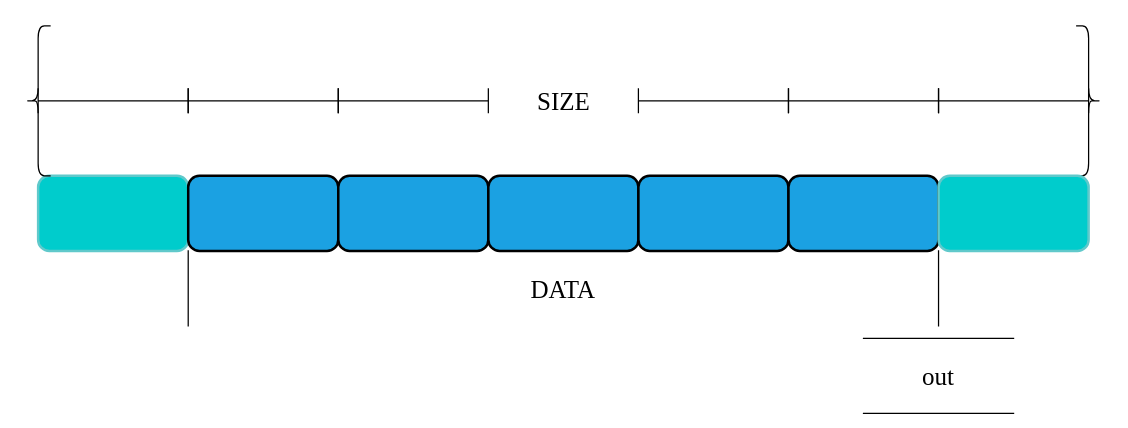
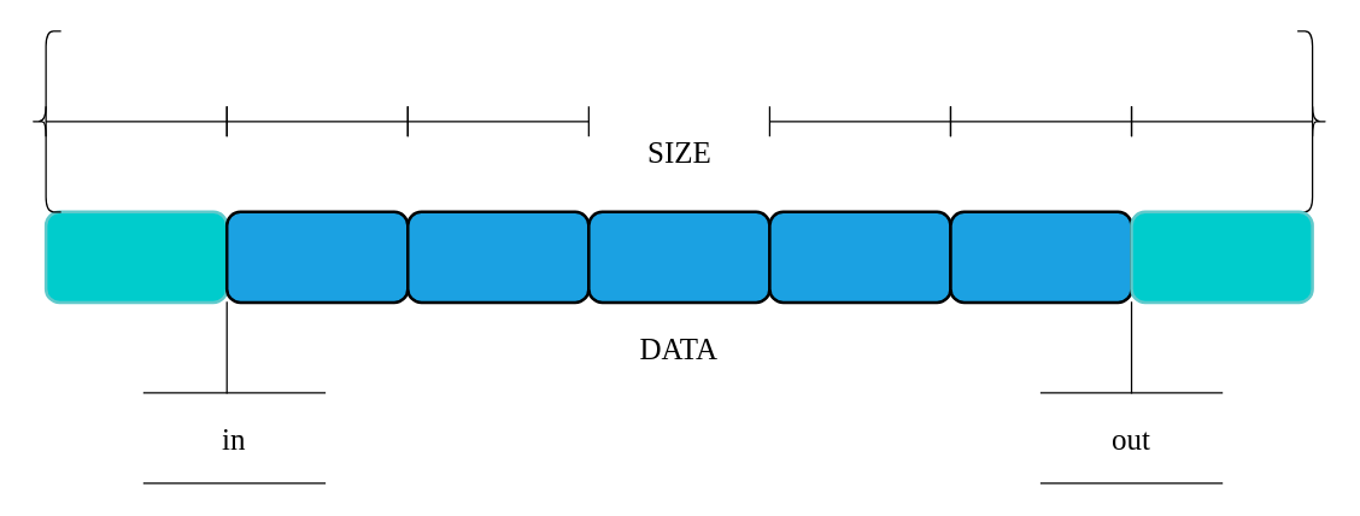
  <mxCell id="0" />
  <mxCell id="1" parent="0" />
+ <mxCell id="2" value="in" style="shape=partialRectangle;whiteSpace=wrap;html=1;left=0;right=0;fillColor=none;hachureGap=4;jiggle=2;curveFitting=1;fontFamily=Architects Daughter;fontSource=https%3A%2F%2Ffonts.googleapis.com%2Fcss%3Ffamily%3DArchitects%2BDaughter;fontSize=20;rounded=1;" parent="1" vertex="1"><mxGeometry x="95" y="260" width="120" height="60" as="geometry" /></mxCell>
  <mxCell id="3" value="" style="shape=crossbar;whiteSpace=wrap;html=1;rounded=1;hachureGap=4;jiggle=2;curveFitting=1;fontFamily=Architects Daughter;fontSource=https%3A%2F%2Ffonts.googleapis.com%2Fcss%3Ffamily%3DArchitects%2BDaughter;fontSize=20;" parent="1" vertex="1"><mxGeometry x="30" y="70" width="120" height="20" as="geometry" /></mxCell>
  <mxCell id="4" value="" style="shape=crossbar;whiteSpace=wrap;html=1;rounded=1;hachureGap=4;jiggle=2;curveFitting=1;fontFamily=Architects Daughter;fontSource=https%3A%2F%2Ffonts.googleapis.com%2Fcss%3Ffamily%3DArchitects%2BDaughter;fontSize=20;" parent="1" vertex="1"><mxGeometry x="150" y="70" width="120" height="20" as="geometry" /></mxCell>
  <mxCell id="5" value="" style="shape=crossbar;whiteSpace=wrap;html=1;rounded=1;hachureGap=4;jiggle=2;curveFitting=1;fontFamily=Architects Daughter;fontSource=https%3A%2F%2Ffonts.googleapis.com%2Fcss%3Ffamily%3DArchitects%2BDaughter;fontSize=20;" parent="1" vertex="1"><mxGeometry x="510" y="70" width="120" height="20" as="geometry" /></mxCell>
  <mxCell id="6" value="" style="rounded=1;whiteSpace=wrap;html=1;strokeWidth=2;fillWeight=4;hachureGap=8;hachureAngle=45;fillColor=#00CCCC;jiggle=2;curveFitting=1;fontFamily=Architects Daughter;fontSource=https%3A%2F%2Ffonts.googleapis.com%2Fcss%3Ffamily%3DArchitects%2BDaughter;fontSize=20;strokeColor=#60c9cb;" parent="1" vertex="1"><mxGeometry x="30" y="140" width="120" height="60" as="geometry" /></mxCell>
  <mxCell id="7" value="" style="rounded=1;whiteSpace=wrap;html=1;strokeWidth=2;fillWeight=4;hachureGap=8;hachureAngle=45;fillColor=#1ba1e2;jiggle=2;curveFitting=1;fontFamily=Architects Daughter;fontSource=https%3A%2F%2Ffonts.googleapis.com%2Fcss%3Ffamily%3DArchitects%2BDaughter;fontSize=20;" parent="1" vertex="1"><mxGeometry x="150" y="140" width="120" height="60" as="geometry" /></mxCell>
  <mxCell id="8" value="" style="rounded=1;whiteSpace=wrap;html=1;strokeWidth=2;fillWeight=4;hachureGap=8;hachureAngle=45;fillColor=#1ba1e2;jiggle=2;curveFitting=1;fontFamily=Architects Daughter;fontSource=https%3A%2F%2Ffonts.googleapis.com%2Fcss%3Ffamily%3DArchitects%2BDaughter;fontSize=20;" parent="1" vertex="1"><mxGeometry x="270" y="140" width="120" height="60" as="geometry" /></mxCell>
  <mxCell id="9" value="" style="rounded=1;whiteSpace=wrap;html=1;strokeWidth=2;fillWeight=4;hachureGap=8;hachureAngle=45;fillColor=#1ba1e2;jiggle=2;curveFitting=1;fontFamily=Architects Daughter;fontSource=https%3A%2F%2Ffonts.googleapis.com%2Fcss%3Ffamily%3DArchitects%2BDaughter;fontSize=20;" parent="1" vertex="1"><mxGeometry x="390" y="140" width="120" height="60" as="geometry" /></mxCell>
  <mxCell id="10" value="" style="rounded=1;whiteSpace=wrap;html=1;strokeWidth=2;fillWeight=4;hachureGap=8;hachureAngle=45;fillColor=#1ba1e2;jiggle=2;curveFitting=1;fontFamily=Architects Daughter;fontSource=https%3A%2F%2Ffonts.googleapis.com%2Fcss%3Ffamily%3DArchitects%2BDaughter;fontSize=20;" parent="1" vertex="1"><mxGeometry x="510" y="140" width="120" height="60" as="geometry" /></mxCell>
  <mxCell id="11" value="" style="rounded=1;whiteSpace=wrap;html=1;strokeWidth=2;fillWeight=4;hachureGap=8;hachureAngle=45;fillColor=#1ba1e2;jiggle=2;curveFitting=1;fontFamily=Architects Daughter;fontSource=https%3A%2F%2Ffonts.googleapis.com%2Fcss%3Ffamily%3DArchitects%2BDaughter;fontSize=20;" parent="1" vertex="1"><mxGeometry x="630" y="140" width="120" height="60" as="geometry" /></mxCell>
  <mxCell id="12" value="" style="shape=crossbar;whiteSpace=wrap;html=1;rounded=1;hachureGap=4;jiggle=2;curveFitting=1;fontFamily=Architects Daughter;fontSource=https%3A%2F%2Ffonts.googleapis.com%2Fcss%3Ffamily%3DArchitects%2BDaughter;fontSize=20;" parent="1" vertex="1"><mxGeometry x="630" y="70" width="120" height="20" as="geometry" /></mxCell>
  <mxCell id="13" value="" style="shape=curlyBracket;whiteSpace=wrap;html=1;rounded=1;labelPosition=left;verticalLabelPosition=middle;align=right;verticalAlign=middle;hachureGap=4;jiggle=2;curveFitting=1;fontFamily=Architects Daughter;fontSource=https%3A%2F%2Ffonts.googleapis.com%2Fcss%3Ffamily%3DArchitects%2BDaughter;fontSize=20;" parent="1" vertex="1"><mxGeometry x="20" y="20" width="20" height="120" as="geometry" /></mxCell>
  <mxCell id="14" value="" style="shape=curlyBracket;whiteSpace=wrap;html=1;rounded=1;flipH=1;labelPosition=right;verticalLabelPosition=middle;align=left;verticalAlign=middle;hachureGap=4;jiggle=2;curveFitting=1;fontFamily=Architects Daughter;fontSource=https%3A%2F%2Ffonts.googleapis.com%2Fcss%3Ffamily%3DArchitects%2BDaughter;fontSize=20;" parent="1" vertex="1"><mxGeometry x="860" y="20" width="20" height="120" as="geometry" /></mxCell>
  <mxCell id="15" value="" style="rounded=1;whiteSpace=wrap;html=1;strokeWidth=2;fillWeight=4;hachureGap=8;hachureAngle=45;fillColor=#00CCCC;jiggle=2;curveFitting=1;fontFamily=Architects Daughter;fontSource=https%3A%2F%2Ffonts.googleapis.com%2Fcss%3Ffamily%3DArchitects%2BDaughter;fontSize=20;strokeColor=#60C9CB;" parent="1" vertex="1"><mxGeometry x="750" y="140" width="120" height="60" as="geometry" /></mxCell>
  <mxCell id="16" value="" style="shape=crossbar;whiteSpace=wrap;html=1;rounded=1;hachureGap=4;jiggle=2;curveFitting=1;fontFamily=Architects Daughter;fontSource=https%3A%2F%2Ffonts.googleapis.com%2Fcss%3Ffamily%3DArchitects%2BDaughter;fontSize=20;" parent="1" vertex="1"><mxGeometry x="750" y="70" width="120" height="20" as="geometry" /></mxCell>
  <mxCell id="17" value="" style="shape=crossbar;whiteSpace=wrap;html=1;rounded=1;hachureGap=4;jiggle=2;curveFitting=1;fontFamily=Architects Daughter;fontSource=https%3A%2F%2Ffonts.googleapis.com%2Fcss%3Ffamily%3DArchitects%2BDaughter;fontSize=20;" parent="1" vertex="1"><mxGeometry x="270" y="70" width="120" height="20" as="geometry" /></mxCell>
- <mxCell id="18" value="out" style="shape=partialRectangle;whiteSpace=wrap;html=1;left=0;right=0;fillColor=none;hachureGap=4;jiggle=2;curveFitting=1;fontFamily=Architects Daughter;fontSource=https%3A%2F%2Ffonts.googleapis.com%2Fcss%3Ffamily%3DArchitects%2BDaughter;fontSize=20;rounded=1;" parent="1" vertex="1"><mxGeometry x="690" y="270" width="120" height="60" as="geometry" /></mxCell>
- <mxCell id="19" value="SIZE" style="text;html=1;align=center;verticalAlign=middle;resizable=0;points=[];autosize=1;strokeColor=none;fillColor=none;fontSize=20;fontFamily=Architects Daughter;rounded=1;" parent="1" vertex="1"><mxGeometry x="415" y="60" width="70" height="40" as="geometry" /></mxCell>
+ <mxCell id="18" value="out" style="shape=partialRectangle;whiteSpace=wrap;html=1;left=0;right=0;fillColor=none;hachureGap=4;jiggle=2;curveFitting=1;fontFamily=Architects Daughter;fontSource=https%3A%2F%2Ffonts.googleapis.com%2Fcss%3Ffamily%3DArchitects%2BDaughter;fontSize=20;rounded=1;" parent="1" vertex="1"><mxGeometry x="690" y="260" width="120" height="60" as="geometry" /></mxCell>
+ <mxCell id="19" value="SIZE" style="text;html=1;align=center;verticalAlign=middle;resizable=0;points=[];autosize=1;strokeColor=none;fillColor=none;fontSize=20;fontFamily=Architects Daughter;rounded=1;" parent="1" vertex="1"><mxGeometry x="415" y="80" width="70" height="40" as="geometry" /></mxCell>
  <mxCell id="20" value="DATA" style="shape=partialRectangle;whiteSpace=wrap;html=1;bottom=0;top=0;fillColor=none;hachureGap=4;jiggle=2;curveFitting=1;fontFamily=Architects Daughter;fontSource=https%3A%2F%2Ffonts.googleapis.com%2Fcss%3Ffamily%3DArchitects%2BDaughter;fontSize=20;rounded=1;" parent="1" vertex="1"><mxGeometry x="150" y="200" width="600" height="60" as="geometry" /></mxCell>
